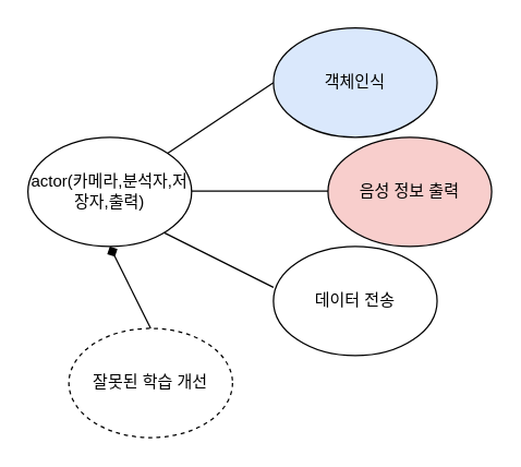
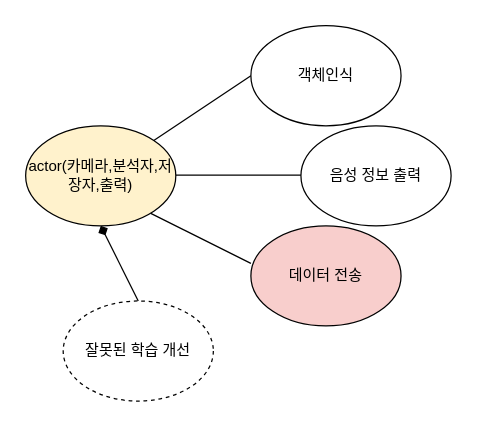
  <mxCell id="0" />
  <mxCell id="1" parent="0" />
- <mxCell id="2" value="actor(카메라,분석자,저장자,출력)" style="ellipse;whiteSpace=wrap;html=1;" parent="1" vertex="1"><mxGeometry x="20" y="100" width="120" height="80" as="geometry" /></mxCell>
+ <mxCell id="2" value="actor(카메라,분석자,저장자,출력)" style="ellipse;whiteSpace=wrap;html=1;fillColor=#fff2cc;" parent="1" vertex="1"><mxGeometry x="20" y="100" width="120" height="80" as="geometry" /></mxCell>
  <mxCell id="3" value="" style="endArrow=none;html=1;rounded=0;exitX=1;exitY=0;exitDx=0;exitDy=0;" parent="1" source="2" edge="1"><mxGeometry width="50" height="50" relative="1" as="geometry"><mxPoint x="170" y="30" as="sourcePoint" /><mxPoint x="200" y="60" as="targetPoint" /></mxGeometry></mxCell>
  <mxCell id="4" value="" style="endArrow=none;html=1;rounded=0;" parent="1" edge="1"><mxGeometry width="50" height="50" relative="1" as="geometry"><mxPoint x="140" y="139.5" as="sourcePoint" /><mxPoint x="240" y="139.5" as="targetPoint" /></mxGeometry></mxCell>
  <mxCell id="5" value="" style="endArrow=none;html=1;rounded=0;" parent="1" edge="1"><mxGeometry width="50" height="50" relative="1" as="geometry"><mxPoint x="120" y="170" as="sourcePoint" /><mxPoint x="200" y="210" as="targetPoint" /></mxGeometry></mxCell>
- <mxCell id="6" value="객체인식" style="ellipse;whiteSpace=wrap;html=1;fillColor=#dae8fc;" parent="1" vertex="1"><mxGeometry x="200" y="20" width="120" height="80" as="geometry" /></mxCell>
- <mxCell id="7" value="음성 정보 출력" style="ellipse;whiteSpace=wrap;html=1;fillColor=#f8cecc;" parent="1" vertex="1"><mxGeometry x="240" y="100" width="120" height="80" as="geometry" /></mxCell>
- <mxCell id="8" value="데이터 전송" style="ellipse;whiteSpace=wrap;html=1;" parent="1" vertex="1"><mxGeometry x="200" y="180" width="120" height="80" as="geometry" /></mxCell>
+ <mxCell id="6" value="객체인식" style="ellipse;whiteSpace=wrap;html=1;" parent="1" vertex="1"><mxGeometry x="200" y="20" width="120" height="80" as="geometry" /></mxCell>
+ <mxCell id="7" value="음성 정보 출력" style="ellipse;whiteSpace=wrap;html=1;" parent="1" vertex="1"><mxGeometry x="240" y="100" width="120" height="80" as="geometry" /></mxCell>
+ <mxCell id="8" value="데이터 전송" style="ellipse;whiteSpace=wrap;html=1;fillColor=#f8cecc;" parent="1" vertex="1"><mxGeometry x="200" y="180" width="120" height="80" as="geometry" /></mxCell>
  <mxCell id="9" value="" style="endArrow=diamond;html=1;rounded=0;entryX=0.5;entryY=1;entryDx=0;entryDy=0;exitX=0.5;exitY=0;exitDx=0;exitDy=0;" parent="1" target="2" edge="1" source="10"><mxGeometry width="50" height="50" relative="1" as="geometry"><mxPoint x="80" y="240" as="sourcePoint" /><mxPoint x="40" y="200" as="targetPoint" /></mxGeometry></mxCell>
  <mxCell id="10" value="잘못된 학습 개선" style="ellipse;whiteSpace=wrap;html=1;dashed=1;" parent="1" vertex="1"><mxGeometry x="50" y="240" width="120" height="80" as="geometry" /></mxCell>
